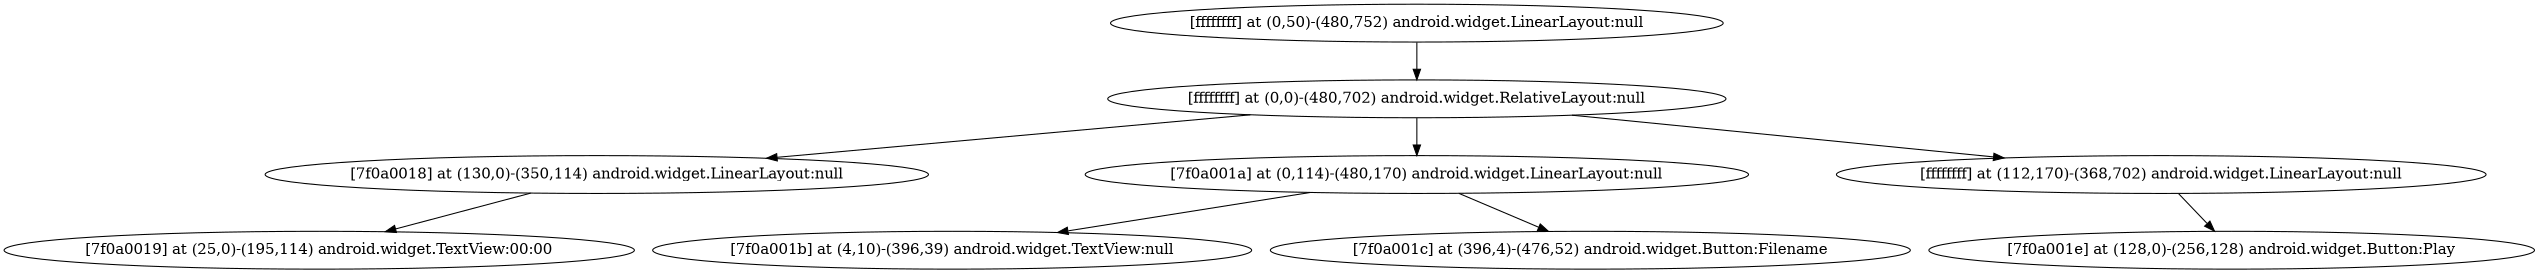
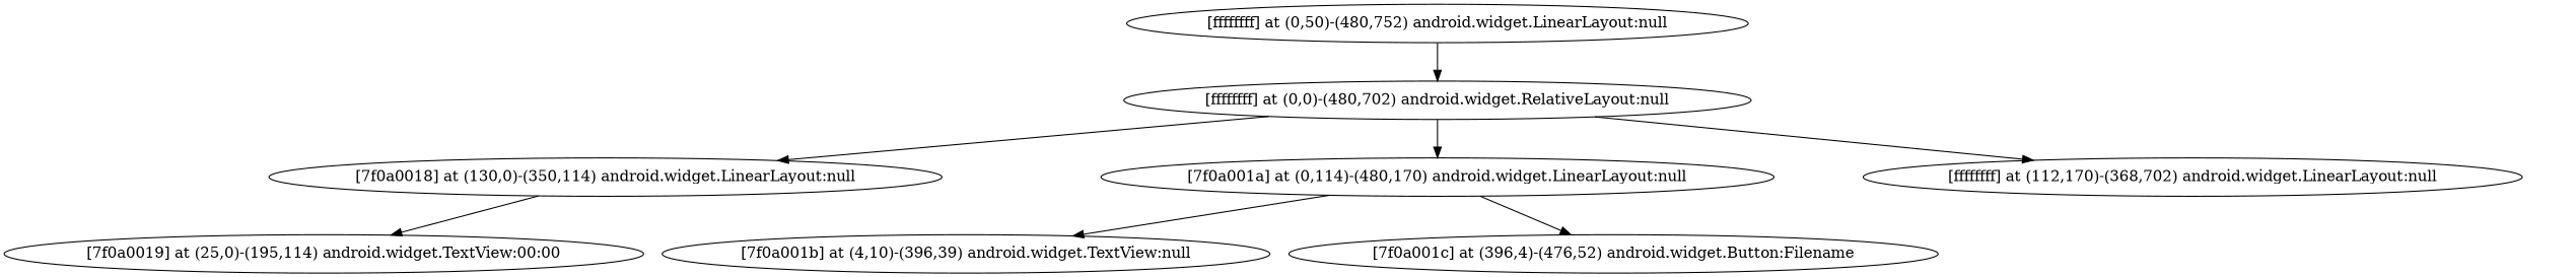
  strict digraph {
    n1 [label="[ffffffff] at (0,50)-(480,752) android.widget.LinearLayout:null"]
    n2 [label="[ffffffff] at (0,0)-(480,702) android.widget.RelativeLayout:null"]
    n3 [label="[7f0a0018] at (130,0)-(350,114) android.widget.LinearLayout:null"]
    n4 [label="[7f0a001a] at (0,114)-(480,170) android.widget.LinearLayout:null"]
    n5 [label="[ffffffff] at (112,170)-(368,702) android.widget.LinearLayout:null"]
    n6 [label="[7f0a0019] at (25,0)-(195,114) android.widget.TextView:00:00"]
    n7 [label="[7f0a001b] at (4,10)-(396,39) android.widget.TextView:null"]
    n8 [label="[7f0a001c] at (396,4)-(476,52) android.widget.Button:Filename"]
-   n9 [label="[7f0a001e] at (128,0)-(256,128) android.widget.Button:Play"]
    n1 -> n2
    n2 -> n3
    n2 -> n4
    n2 -> n5
    n3 -> n6
    n4 -> n7
    n4 -> n8
-   n5 -> n9
  }
